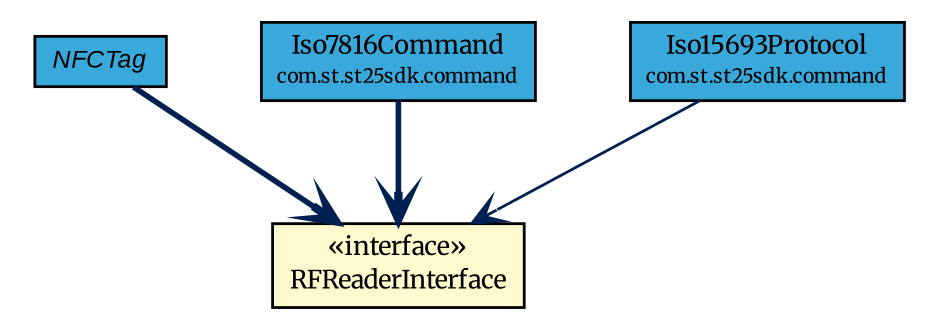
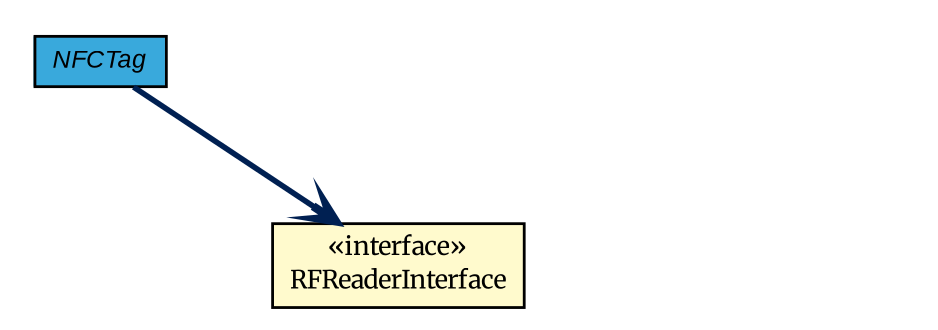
  digraph {
    fontname=Merriweather
    nodesep=0.25
    ranksep=0.5
    node [fontcolor=black fontname=Merriweather fontsize=9.0 shape=plaintext]
    edge [arrowhead=open color="#002052" fontcolor="#002052" fontname=Merriweather fontsize=10.0 headport=p labelfontname=arial labelfontsize=10 style=bold tailport=p]
    n1 [label=<<table title="com.st.st25sdk.RFReaderInterface" border="0" cellborder="1" cellspacing="0" cellpadding="2" port="p" bgcolor="lemonChiffon" href="./RFReaderInterface.html"> 		<tr><td><table border="0" cellspacing="0" cellpadding="1"> <tr><td align="center" balign="center"> &#171;interface&#187; </td></tr> <tr><td align="center" balign="center"> RFReaderInterface </td></tr> 		</table></td></tr> 		</table>>]
    n2 [label=<<table title="com.st.st25sdk.NFCTag" border="0" cellborder="1" cellspacing="0" cellpadding="2" port="p" bgcolor="#39a9dc" href="./NFCTag.html"> 		<tr><td><table border="0" cellspacing="0" cellpadding="1"> <tr><td align="center" balign="center"><font face="arial italic"> NFCTag </font></td></tr> 		</table></td></tr> 		</table>>]
-   n3 [label=<<table title="com.st.st25sdk.command.Iso7816Command" border="0" cellborder="1" cellspacing="0" cellpadding="2" port="p" bgcolor="#39a9dc" href="./command/Iso7816Command.html"> 		<tr><td><table border="0" cellspacing="0" cellpadding="1"> <tr><td align="center" balign="center"> Iso7816Command </td></tr> <tr><td align="center" balign="center"><font point-size="7.0"> com.st.st25sdk.command </font></td></tr> 		</table></td></tr> 		</table>>]
-   n4 [label=<<table title="com.st.st25sdk.command.Iso15693Protocol" border="0" cellborder="1" cellspacing="0" cellpadding="2" port="p" bgcolor="#39a9dc" href="./command/Iso15693Protocol.html"> 		<tr><td><table border="0" cellspacing="0" cellpadding="1"> <tr><td align="center" balign="center"> Iso15693Protocol </td></tr> <tr><td align="center" balign="center"><font point-size="7.0"> com.st.st25sdk.command </font></td></tr> 		</table></td></tr> 		</table>>]
    n2 -> n1
-   n3 -> n1
-   n4 -> n1 [style=solid]
  }
